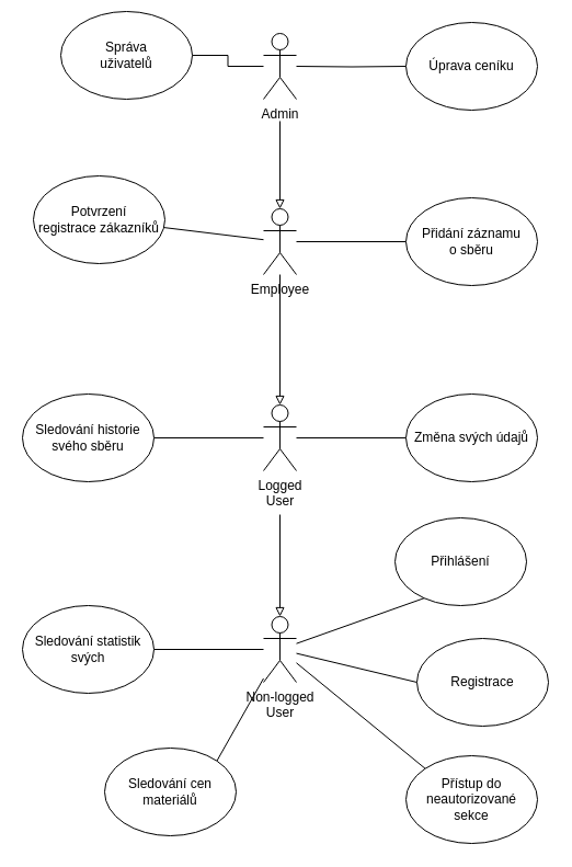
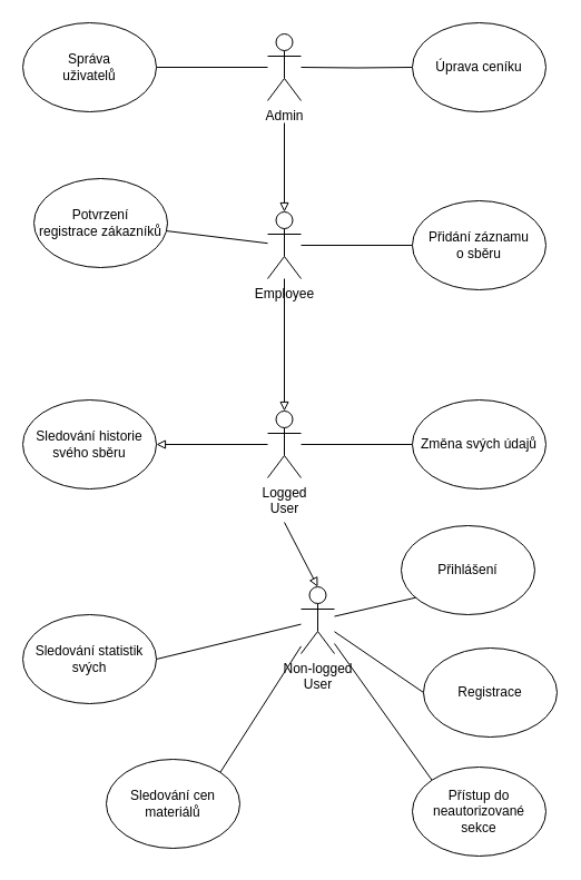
  <mxCell id="0" />
  <mxCell id="1" parent="0" />
  <mxCell id="2" style="rounded=0;orthogonalLoop=1;jettySize=auto;html=1;endArrow=none;endFill=0;" parent="1" source="5" target="6" edge="1"><mxGeometry relative="1" as="geometry" /></mxCell>
- <mxCell id="3" style="rounded=0;orthogonalLoop=1;jettySize=auto;html=1;endArrow=none;endFill=0;" parent="1" source="5" target="13" edge="1"><mxGeometry relative="1" as="geometry" /></mxCell>
+ <mxCell id="3" style="rounded=0;orthogonalLoop=1;jettySize=auto;html=1;endArrow=block;endFill=0;" parent="1" source="5" target="13" edge="1"><mxGeometry relative="1" as="geometry" /></mxCell>
  <mxCell id="4" style="edgeStyle=none;rounded=0;orthogonalLoop=1;jettySize=auto;html=1;entryX=0.5;entryY=0;entryDx=0;entryDy=0;entryPerimeter=0;endArrow=block;endFill=0;" edge="1" parent="1" target="12"><mxGeometry relative="1" as="geometry"><mxPoint x="255" y="469" as="sourcePoint" /></mxGeometry></mxCell>
  <mxCell id="5" value="Logged&lt;br&gt;User" style="shape=umlActor;verticalLabelPosition=bottom;verticalAlign=top;html=1;outlineConnect=0;" parent="1" vertex="1"><mxGeometry x="240" y="369" width="30" height="60" as="geometry" /></mxCell>
  <mxCell id="6" value="Změna svých údajů" style="ellipse;whiteSpace=wrap;html=1;" parent="1" vertex="1"><mxGeometry x="370" y="359" width="120" height="80" as="geometry" /></mxCell>
  <mxCell id="7" style="edgeStyle=none;rounded=0;orthogonalLoop=1;jettySize=auto;html=1;entryX=1;entryY=0.5;entryDx=0;entryDy=0;endArrow=none;endFill=0;" edge="1" parent="1" source="12" target="17"><mxGeometry relative="1" as="geometry" /></mxCell>
  <mxCell id="8" style="edgeStyle=none;rounded=0;orthogonalLoop=1;jettySize=auto;html=1;entryX=1;entryY=0;entryDx=0;entryDy=0;endArrow=none;endFill=0;" edge="1" parent="1" source="12" target="14"><mxGeometry relative="1" as="geometry" /></mxCell>
  <mxCell id="9" style="edgeStyle=none;rounded=0;orthogonalLoop=1;jettySize=auto;html=1;entryX=0;entryY=0.5;entryDx=0;entryDy=0;endArrow=none;endFill=0;" edge="1" parent="1" source="12" target="15"><mxGeometry relative="1" as="geometry" /></mxCell>
  <mxCell id="10" style="edgeStyle=none;rounded=0;orthogonalLoop=1;jettySize=auto;html=1;entryX=0;entryY=0;entryDx=0;entryDy=0;endArrow=none;endFill=0;" edge="1" parent="1" source="12" target="16"><mxGeometry relative="1" as="geometry" /></mxCell>
  <mxCell id="11" style="edgeStyle=none;rounded=0;orthogonalLoop=1;jettySize=auto;html=1;entryX=1;entryY=0.5;entryDx=0;entryDy=0;endArrow=none;endFill=0;" edge="1" parent="1" source="12" target="30"><mxGeometry relative="1" as="geometry" /></mxCell>
- <mxCell id="12" value="Non-logged&lt;br&gt;User" style="shape=umlActor;verticalLabelPosition=bottom;verticalAlign=top;html=1;outlineConnect=0;" parent="1" vertex="1"><mxGeometry x="240" y="562" width="30" height="60" as="geometry" /></mxCell>
+ <mxCell id="12" value="Non-logged&lt;br&gt;User" style="shape=umlActor;verticalLabelPosition=bottom;verticalAlign=top;html=1;outlineConnect=0;" parent="1" vertex="1"><mxGeometry x="270" y="527" width="30" height="60" as="geometry" /></mxCell>
  <mxCell id="13" value="Sledování historie svého sběru" style="ellipse;whiteSpace=wrap;html=1;" parent="1" vertex="1"><mxGeometry x="20" y="359" width="120" height="80" as="geometry" /></mxCell>
  <mxCell id="14" value="Sledování cen&lt;br&gt;materiálů" style="ellipse;whiteSpace=wrap;html=1;" parent="1" vertex="1"><mxGeometry x="95" y="682" width="120" height="80" as="geometry" /></mxCell>
  <mxCell id="15" value="Registrace" style="ellipse;whiteSpace=wrap;html=1;" parent="1" vertex="1"><mxGeometry x="380" y="582" width="120" height="80" as="geometry" /></mxCell>
  <mxCell id="16" value="Přístup do neautorizované&lt;br&gt;sekce" style="ellipse;whiteSpace=wrap;html=1;" parent="1" vertex="1"><mxGeometry x="370" y="689" width="120" height="80" as="geometry" /></mxCell>
  <mxCell id="17" value="Přihlášení" style="ellipse;whiteSpace=wrap;html=1;" parent="1" vertex="1"><mxGeometry x="360" y="472" width="120" height="80" as="geometry" /></mxCell>
  <mxCell id="18" style="edgeStyle=none;rounded=0;orthogonalLoop=1;jettySize=auto;html=1;entryX=0.5;entryY=0;entryDx=0;entryDy=0;entryPerimeter=0;endArrow=block;endFill=0;" edge="1" parent="1" source="19" target="5"><mxGeometry relative="1" as="geometry" /></mxCell>
  <mxCell id="19" value="Employee" style="shape=umlActor;verticalLabelPosition=bottom;verticalAlign=top;html=1;outlineConnect=0;" parent="1" vertex="1"><mxGeometry x="240" y="190" width="30" height="60" as="geometry" /></mxCell>
  <mxCell id="20" style="edgeStyle=none;rounded=0;orthogonalLoop=1;jettySize=auto;html=1;endArrow=none;endFill=0;" edge="1" parent="1" source="21" target="19"><mxGeometry relative="1" as="geometry" /></mxCell>
  <mxCell id="21" value="Potvrzení&lt;br&gt;registrace zákazníků" style="ellipse;whiteSpace=wrap;html=1;" parent="1" vertex="1"><mxGeometry x="30" y="160" width="120" height="80" as="geometry" /></mxCell>
  <mxCell id="22" style="edgeStyle=none;rounded=0;orthogonalLoop=1;jettySize=auto;html=1;endArrow=none;endFill=0;" edge="1" parent="1" source="23" target="19"><mxGeometry relative="1" as="geometry" /></mxCell>
  <mxCell id="23" value="Přidání záznamu&lt;br&gt;o sběru" style="ellipse;whiteSpace=wrap;html=1;" parent="1" vertex="1"><mxGeometry x="370" y="180" width="120" height="80" as="geometry" /></mxCell>
  <mxCell id="24" style="edgeStyle=orthogonalEdgeStyle;rounded=0;orthogonalLoop=1;jettySize=auto;html=1;endArrow=none;endFill=0;" parent="1" target="28" edge="1"><mxGeometry relative="1" as="geometry"><mxPoint x="270" y="60" as="sourcePoint" /></mxGeometry></mxCell>
  <mxCell id="25" style="edgeStyle=orthogonalEdgeStyle;rounded=0;orthogonalLoop=1;jettySize=auto;html=1;endArrow=none;endFill=0;" parent="1" source="27" target="29" edge="1"><mxGeometry relative="1" as="geometry" /></mxCell>
  <mxCell id="26" style="edgeStyle=none;rounded=0;orthogonalLoop=1;jettySize=auto;html=1;entryX=0.5;entryY=0;entryDx=0;entryDy=0;entryPerimeter=0;endArrow=block;endFill=0;" edge="1" parent="1" target="19"><mxGeometry relative="1" as="geometry"><mxPoint x="255" y="110" as="sourcePoint" /></mxGeometry></mxCell>
  <mxCell id="27" value="Admin" style="shape=umlActor;verticalLabelPosition=bottom;verticalAlign=top;html=1;outlineConnect=0;" parent="1" vertex="1"><mxGeometry x="240" y="30" width="30" height="60" as="geometry" /></mxCell>
  <mxCell id="28" value="Úprava ceníku" style="ellipse;whiteSpace=wrap;html=1;" parent="1" vertex="1"><mxGeometry x="370" y="20" width="120" height="80" as="geometry" /></mxCell>
- <mxCell id="29" value="Správa&lt;br&gt;uživatelů" style="ellipse;whiteSpace=wrap;html=1;" parent="1" vertex="1"><mxGeometry x="55" y="10" width="120" height="80" as="geometry" /></mxCell>
+ <mxCell id="29" value="Správa&lt;br&gt;uživatelů" style="ellipse;whiteSpace=wrap;html=1;" parent="1" vertex="1"><mxGeometry x="20" y="20" width="120" height="80" as="geometry" /></mxCell>
  <mxCell id="30" value="Sledování statistik&lt;br&gt;svých" style="ellipse;whiteSpace=wrap;html=1;" parent="1" vertex="1"><mxGeometry x="20" y="552" width="120" height="80" as="geometry" /></mxCell>
